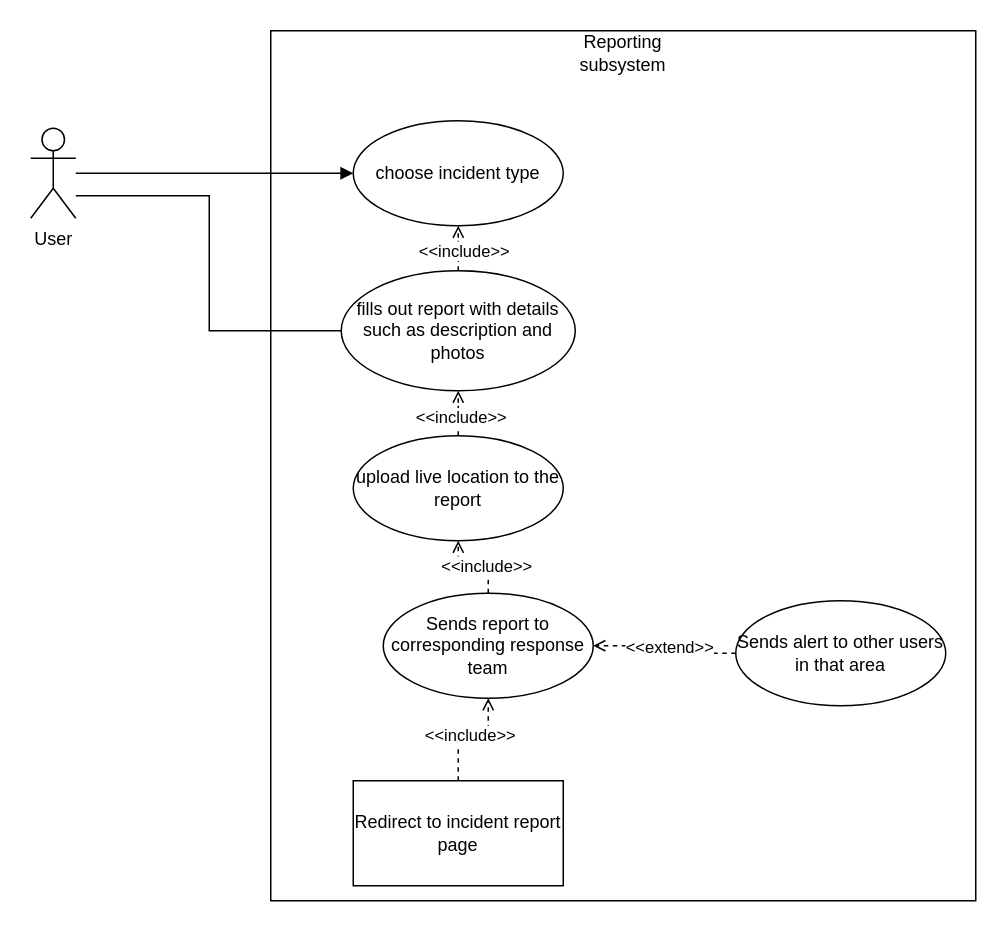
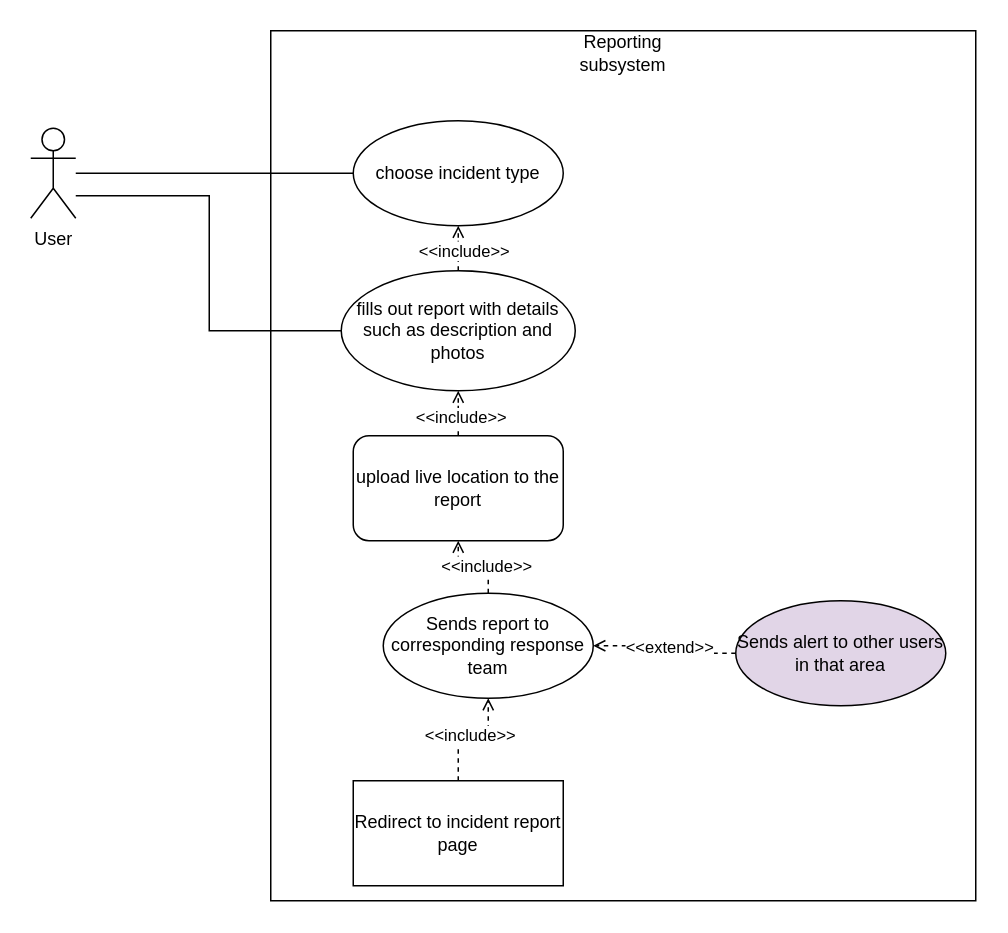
  <mxCell id="0" />
  <mxCell id="1" parent="0" />
  <mxCell id="2" value="" style="rounded=0;whiteSpace=wrap;html=1;" parent="1" vertex="1"><mxGeometry x="180" y="20" width="470" height="580" as="geometry" /></mxCell>
  <mxCell id="3" value="Reporting subsystem" style="text;html=1;align=center;verticalAlign=middle;whiteSpace=wrap;rounded=0;" parent="1" vertex="1"><mxGeometry x="385" y="20" width="60" height="30" as="geometry" /></mxCell>
- <mxCell id="4" style="edgeStyle=orthogonalEdgeStyle;rounded=0;orthogonalLoop=1;jettySize=auto;html=1;entryX=0;entryY=0.5;entryDx=0;entryDy=0;endArrow=block;startFill=0;" parent="1" source="6" target="13" edge="1"><mxGeometry relative="1" as="geometry" /></mxCell>
+ <mxCell id="4" style="edgeStyle=orthogonalEdgeStyle;rounded=0;orthogonalLoop=1;jettySize=auto;html=1;entryX=0;entryY=0.5;entryDx=0;entryDy=0;endArrow=none;startFill=0;" parent="1" source="6" target="13" edge="1"><mxGeometry relative="1" as="geometry" /></mxCell>
  <mxCell id="5" style="edgeStyle=orthogonalEdgeStyle;rounded=0;orthogonalLoop=1;jettySize=auto;html=1;entryX=0;entryY=0.5;entryDx=0;entryDy=0;endArrow=none;startFill=0;" parent="1" source="6" target="9" edge="1"><mxGeometry relative="1" as="geometry"><Array as="points"><mxPoint x="139" y="130" /><mxPoint x="139" y="220" /></Array></mxGeometry></mxCell>
  <mxCell id="6" value="&lt;div&gt;User&lt;/div&gt;&lt;div&gt;&lt;br&gt;&lt;/div&gt;" style="shape=umlActor;verticalLabelPosition=bottom;verticalAlign=top;html=1;outlineConnect=0;" parent="1" vertex="1"><mxGeometry x="20" y="85" width="30" height="60" as="geometry" /></mxCell>
  <mxCell id="7" value="" style="edgeStyle=orthogonalEdgeStyle;rounded=0;orthogonalLoop=1;jettySize=auto;html=1;dashed=1;endArrow=open;endFill=0;entryX=0.5;entryY=1;entryDx=0;entryDy=0;" parent="1" source="9" target="13" edge="1"><mxGeometry relative="1" as="geometry"><mxPoint x="364" y="160" as="targetPoint" /></mxGeometry></mxCell>
  <mxCell id="8" value="&amp;lt;&amp;lt;include&amp;gt;&amp;gt;" style="edgeLabel;html=1;align=center;verticalAlign=middle;resizable=0;points=[];" parent="7" vertex="1" connectable="0"><mxGeometry x="0.36" y="-3" relative="1" as="geometry"><mxPoint as="offset" /></mxGeometry></mxCell>
  <mxCell id="9" value="&lt;div&gt;fills out report with details such as description and photos&lt;/div&gt;" style="ellipse;whiteSpace=wrap;html=1;" parent="1" vertex="1"><mxGeometry x="227" y="180" width="156" height="80" as="geometry" /></mxCell>
  <mxCell id="10" value="" style="edgeStyle=orthogonalEdgeStyle;rounded=0;orthogonalLoop=1;jettySize=auto;html=1;dashed=1;endArrow=open;endFill=0;" parent="1" source="12" target="9" edge="1"><mxGeometry relative="1" as="geometry" /></mxCell>
  <mxCell id="11" value="&amp;lt;&amp;lt;include&amp;gt;&amp;gt;" style="edgeLabel;html=1;align=center;verticalAlign=middle;resizable=0;points=[];" parent="10" vertex="1" connectable="0"><mxGeometry x="0.32" y="-1" relative="1" as="geometry"><mxPoint as="offset" /></mxGeometry></mxCell>
- <mxCell id="12" value="upload live location to the report" style="ellipse;whiteSpace=wrap;html=1;" parent="1" vertex="1"><mxGeometry x="235" y="290" width="140" height="70" as="geometry" /></mxCell>
+ <mxCell id="12" value="upload live location to the report" style="whiteSpace=wrap;html=1;rounded=1;" parent="1" vertex="1"><mxGeometry x="235" y="290" width="140" height="70" as="geometry" /></mxCell>
  <mxCell id="13" value="&lt;div&gt;choose incident type&lt;/div&gt;" style="ellipse;whiteSpace=wrap;html=1;" parent="1" vertex="1"><mxGeometry x="235" y="80" width="140" height="70" as="geometry" /></mxCell>
  <mxCell id="14" value="" style="edgeStyle=orthogonalEdgeStyle;rounded=0;orthogonalLoop=1;jettySize=auto;html=1;dashed=1;endArrow=open;endFill=0;" parent="1" source="16" target="12" edge="1"><mxGeometry relative="1" as="geometry" /></mxCell>
  <mxCell id="15" value="&amp;lt;&amp;lt;include&amp;gt;&amp;gt;" style="edgeLabel;html=1;align=center;verticalAlign=middle;resizable=0;points=[];" parent="14" vertex="1" connectable="0"><mxGeometry x="-0.2" y="1" relative="1" as="geometry"><mxPoint as="offset" /></mxGeometry></mxCell>
  <mxCell id="16" value="Sends report to corresponding response team" style="ellipse;whiteSpace=wrap;html=1;" parent="1" vertex="1"><mxGeometry x="255" y="395" width="140" height="70" as="geometry" /></mxCell>
  <mxCell id="17" value="" style="edgeStyle=orthogonalEdgeStyle;rounded=0;orthogonalLoop=1;jettySize=auto;html=1;dashed=1;endArrow=open;endFill=0;" parent="1" source="19" target="16" edge="1"><mxGeometry relative="1" as="geometry" /></mxCell>
  <mxCell id="18" value="&amp;lt;&amp;lt;extend&amp;gt;&amp;gt;" style="edgeLabel;html=1;align=center;verticalAlign=middle;resizable=0;points=[];" parent="17" vertex="1" connectable="0"><mxGeometry x="0.35" relative="1" as="geometry"><mxPoint x="18" as="offset" /></mxGeometry></mxCell>
- <mxCell id="19" value="Sends alert to other users in that area" style="ellipse;whiteSpace=wrap;html=1;" parent="1" vertex="1"><mxGeometry x="490" y="400" width="140" height="70" as="geometry" /></mxCell>
+ <mxCell id="19" value="Sends alert to other users in that area" style="ellipse;whiteSpace=wrap;html=1;fillColor=#e1d5e7;" parent="1" vertex="1"><mxGeometry x="490" y="400" width="140" height="70" as="geometry" /></mxCell>
  <mxCell id="20" value="" style="edgeStyle=orthogonalEdgeStyle;rounded=0;orthogonalLoop=1;jettySize=auto;html=1;dashed=1;endArrow=open;endFill=0;" parent="1" source="22" target="16" edge="1"><mxGeometry relative="1" as="geometry" /></mxCell>
  <mxCell id="21" value="&amp;lt;&amp;lt;include&amp;gt;&amp;gt;" style="edgeLabel;html=1;align=center;verticalAlign=middle;resizable=0;points=[];" parent="20" vertex="1" connectable="0"><mxGeometry x="-0.08" y="3" relative="1" as="geometry"><mxPoint as="offset" /></mxGeometry></mxCell>
  <mxCell id="22" value="Redirect to incident report page" style="whiteSpace=wrap;html=1;rounded=0;" parent="1" vertex="1"><mxGeometry x="235" y="520" width="140" height="70" as="geometry" /></mxCell>
